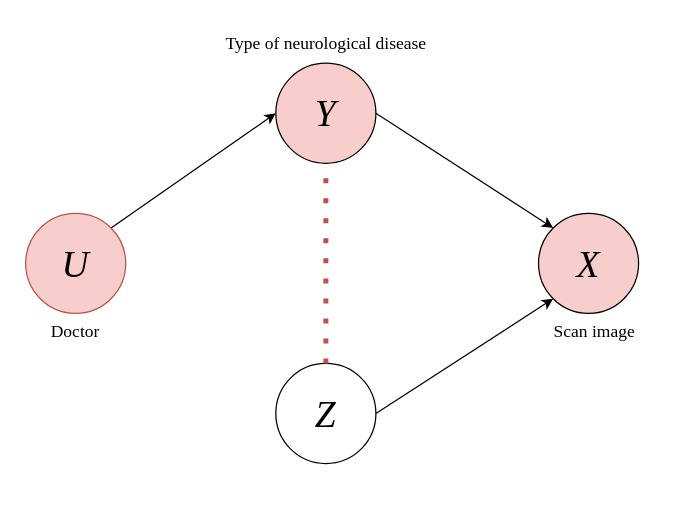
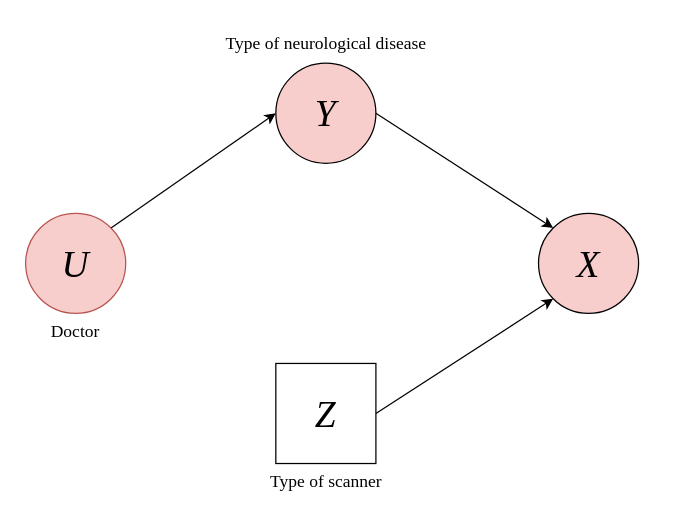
  <mxCell id="0" />
  <mxCell id="1" parent="0" />
  <mxCell id="2" value="&lt;i&gt;&lt;font style=&quot;font-size: 30px;&quot; face=&quot;Times New Roman&quot;&gt;Y&lt;/font&gt;&lt;/i&gt;" style="ellipse;whiteSpace=wrap;html=1;aspect=fixed;fillColor=#f8cecc;" vertex="1" parent="1"><mxGeometry x="220" y="50" width="80" height="80" as="geometry" /></mxCell>
- <mxCell id="3" value="&lt;i style=&quot;&quot;&gt;&lt;font style=&quot;font-size: 30px;&quot; face=&quot;Times New Roman&quot;&gt;Z&lt;/font&gt;&lt;/i&gt;" style="ellipse;whiteSpace=wrap;html=1;aspect=fixed;" vertex="1" parent="1"><mxGeometry x="220" y="290" width="80" height="80" as="geometry" /></mxCell>
+ <mxCell id="3" value="&lt;i style=&quot;&quot;&gt;&lt;font style=&quot;font-size: 30px;&quot; face=&quot;Times New Roman&quot;&gt;Z&lt;/font&gt;&lt;/i&gt;" style="whiteSpace=wrap;html=1;aspect=fixed;rounded=0;" vertex="1" parent="1"><mxGeometry x="220" y="290" width="80" height="80" as="geometry" /></mxCell>
  <mxCell id="4" value="&lt;font size=&quot;1&quot; face=&quot;Times New Roman&quot;&gt;&lt;i style=&quot;font-size: 30px;&quot;&gt;X&lt;/i&gt;&lt;/font&gt;" style="ellipse;whiteSpace=wrap;html=1;aspect=fixed;fillColor=#f8cecc;" vertex="1" parent="1"><mxGeometry x="430" y="170" width="80" height="80" as="geometry" /></mxCell>
  <mxCell id="5" value="&lt;i&gt;&lt;font style=&quot;font-size: 30px;&quot; face=&quot;Times New Roman&quot;&gt;U&lt;/font&gt;&lt;/i&gt;" style="ellipse;whiteSpace=wrap;html=1;aspect=fixed;fillColor=#f8cecc;strokeColor=#b85450;" vertex="1" parent="1"><mxGeometry x="20" y="170" width="80" height="80" as="geometry" /></mxCell>
  <mxCell id="6" value="" style="endArrow=classic;html=1;rounded=0;entryX=0;entryY=0;entryDx=0;entryDy=0;exitX=1;exitY=0.5;exitDx=0;exitDy=0;" edge="1" parent="1" source="2" target="4"><mxGeometry width="50" height="50" relative="1" as="geometry"><mxPoint x="270" y="250" as="sourcePoint" /><mxPoint x="320" y="200" as="targetPoint" /></mxGeometry></mxCell>
  <mxCell id="7" value="" style="endArrow=classic;html=1;rounded=0;exitX=1;exitY=0.5;exitDx=0;exitDy=0;entryX=0;entryY=1;entryDx=0;entryDy=0;" edge="1" parent="1" source="3" target="4"><mxGeometry width="50" height="50" relative="1" as="geometry"><mxPoint x="270" y="250" as="sourcePoint" /><mxPoint x="433" y="238" as="targetPoint" /></mxGeometry></mxCell>
  <mxCell id="8" value="" style="endArrow=classic;html=1;rounded=0;exitX=1;exitY=0;exitDx=0;exitDy=0;entryX=0;entryY=0.5;entryDx=0;entryDy=0;" edge="1" parent="1" source="5" target="2"><mxGeometry width="50" height="50" relative="1" as="geometry"><mxPoint x="270" y="250" as="sourcePoint" /><mxPoint x="320" y="200" as="targetPoint" /></mxGeometry></mxCell>
- <mxCell id="9" value="" style="endArrow=none;dashed=1;html=1;dashPattern=1 3;strokeWidth=4;rounded=0;entryX=0.5;entryY=1;entryDx=0;entryDy=0;exitX=0.5;exitY=0;exitDx=0;exitDy=0;fillColor=#f8cecc;strokeColor=#b85450;" edge="1" parent="1" source="3" target="2"><mxGeometry width="50" height="50" relative="1" as="geometry"><mxPoint x="270" y="250" as="sourcePoint" /><mxPoint x="320" y="200" as="targetPoint" /></mxGeometry></mxCell>
  <mxCell id="10" value="&lt;font face=&quot;Times New Roman&quot; style=&quot;font-size: 14px;&quot;&gt;Doctor&lt;/font&gt;" style="text;html=1;align=center;verticalAlign=middle;whiteSpace=wrap;rounded=0;" vertex="1" parent="1"><mxGeometry x="30" y="250" width="60" height="30" as="geometry" /></mxCell>
- <mxCell id="11" value="&lt;font style=&quot;font-size: 14px;&quot; face=&quot;Times New Roman&quot;&gt;Scan image&lt;/font&gt;" style="text;html=1;align=center;verticalAlign=middle;whiteSpace=wrap;rounded=0;" vertex="1" parent="1"><mxGeometry x="430" y="250" width="90" height="30" as="geometry" /></mxCell>
  <mxCell id="12" value="&lt;font face=&quot;Times New Roman&quot; style=&quot;font-size: 14px;&quot;&gt;Type of neurological disease&lt;/font&gt;" style="text;html=1;align=center;verticalAlign=middle;whiteSpace=wrap;rounded=0;" vertex="1" parent="1"><mxGeometry x="172.5" y="20" width="175" height="30" as="geometry" /></mxCell>
+ <mxCell id="13" value="&lt;font style=&quot;font-size: 14px;&quot; face=&quot;Times New Roman&quot;&gt;Type of scanner&lt;/font&gt;" style="text;html=1;align=center;verticalAlign=middle;whiteSpace=wrap;rounded=0;" vertex="1" parent="1"><mxGeometry x="172.5" y="370" width="175" height="30" as="geometry" /></mxCell>
